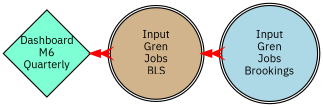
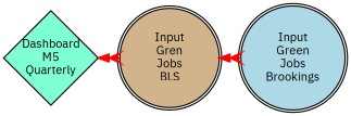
  digraph {
    fontname="IBM Plex Sans"
    nodesep=0.75
    rankdir=LR
    node [fixedsize=true fontname="IBM Plex Sans" fontsize=20 penwidth=2 shape=doublecircle style=filled]
    edge [arrowhead=crow arrowsize=1.75 color=red dir=both fontname="IBM Plex Sans" penwidth=3]
-   n1 [fillcolor=aquamarine height=2.2 label="Dashboard\nM6\nQuarterly" shape=diamond width=2.2]
+   n1 [fillcolor=aquamarine height=2.2 label="Dashboard\nM5\nQuarterly" shape=diamond width=2.2]
    n2 [fillcolor=tan height=2.2 label="Input\nGren\nJobs\nBLS" width=2.2]
-   n3 [fillcolor=lightblue height=2.2 label="Input\nGren\nJobs\nBrookings" width=2.2]
+   n3 [fillcolor=lightblue height=2.2 label="Input\nGreen\nJobs\nBrookings" width=2.2]
    n1 -> n2 [style=bold]
    n2 -> n3 [style=solid]
  }
